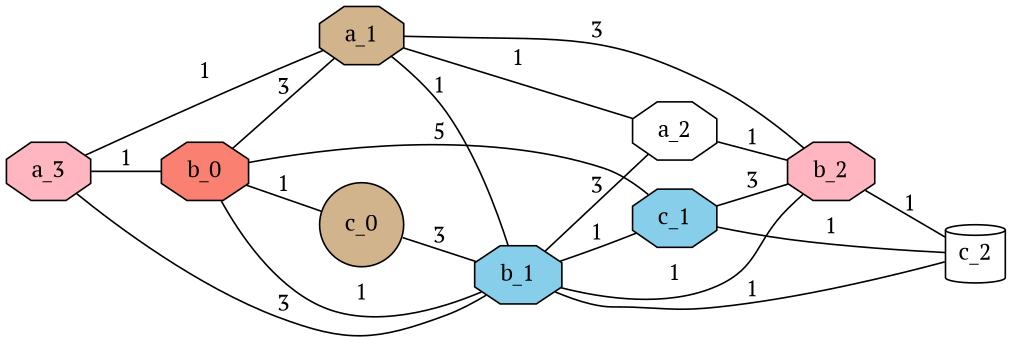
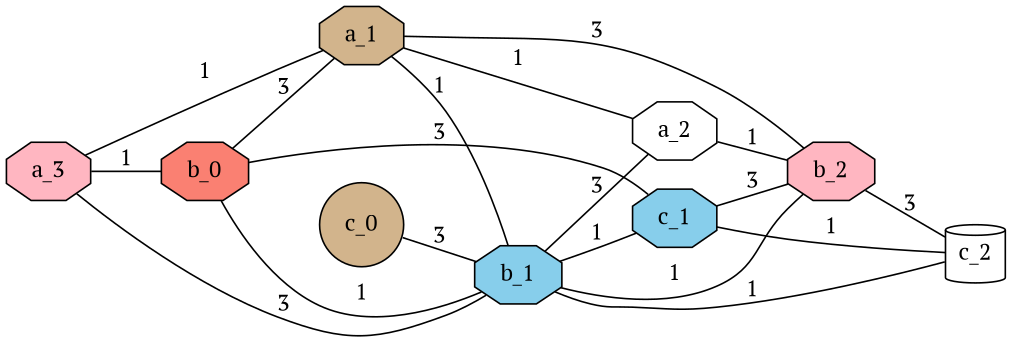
  graph {
    dist=10.0
    fontname="PT Serif"
    rankdir=LR
    node [fillcolor=lightpink fontname="PT Serif" shape=octagon style=filled]
    edge [fontname="PT Serif"]
    n1 [label=a_3 width=0.1]
    a_1 [fillcolor=tan width=0.1]
    b_0 [fillcolor=salmon width=0.1]
    b_1 [fillcolor=skyblue width=0.1]
    a_2 [fillcolor=white width=0.1]
    b_2 [width=0.1]
    c_0 [fillcolor=tan shape=circle width=0.1]
    c_1 [fillcolor=skyblue width=0.1]
    c_2 [fillcolor=white shape=cylinder width=0.1]
    n1 -- a_1 [label=1]
    n1 -- b_0 [label=1]
    n1 -- b_1 [label=3]
    a_1 -- b_1 [label=1]
    a_1 -- a_2 [label=1]
    a_1 -- b_2 [label=3]
    b_0 -- a_1 [label=3]
    b_0 -- b_1 [label=1]
-   b_0 -- c_0 [label=1]
-   b_0 -- c_1 [label=5]
+   b_0 -- c_1 [label=3]
    b_1 -- a_2 [label=3]
    b_1 -- b_2 [label=1]
    b_1 -- c_1 [label=1]
    b_1 -- c_2 [label=1]
    a_2 -- b_2 [label=1]
-   b_2 -- c_2 [label=1]
+   b_2 -- c_2 [label=3]
    c_0 -- b_1 [label=3]
    c_1 -- b_2 [label=3]
    c_1 -- c_2 [label=1]
  }
